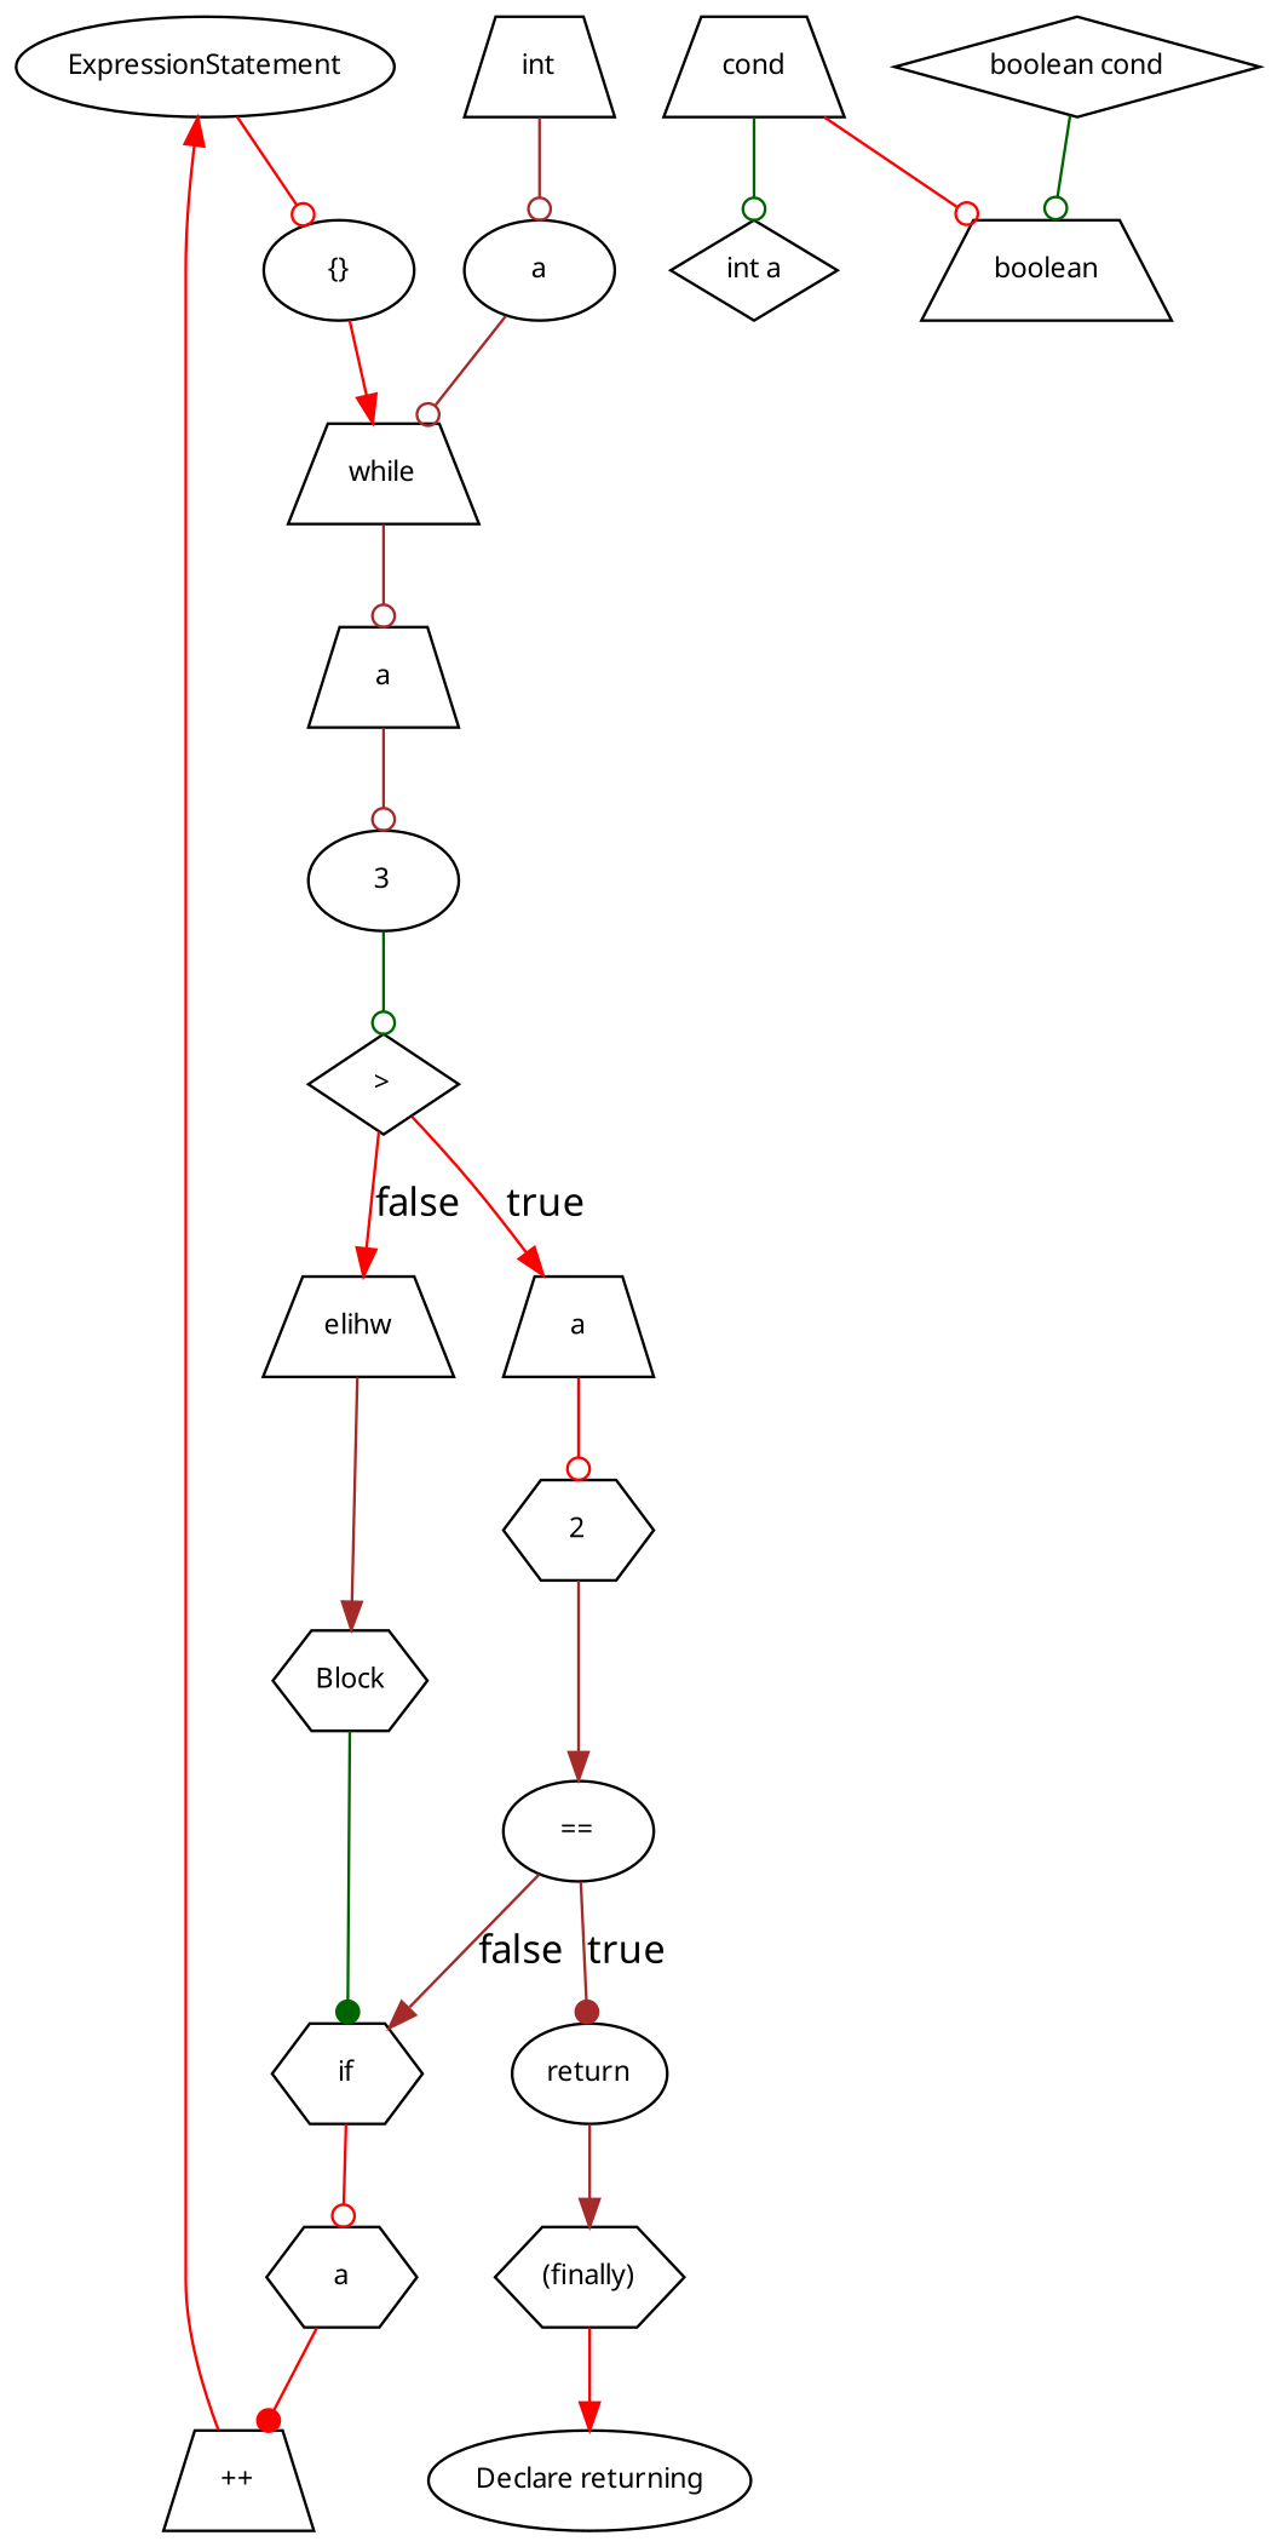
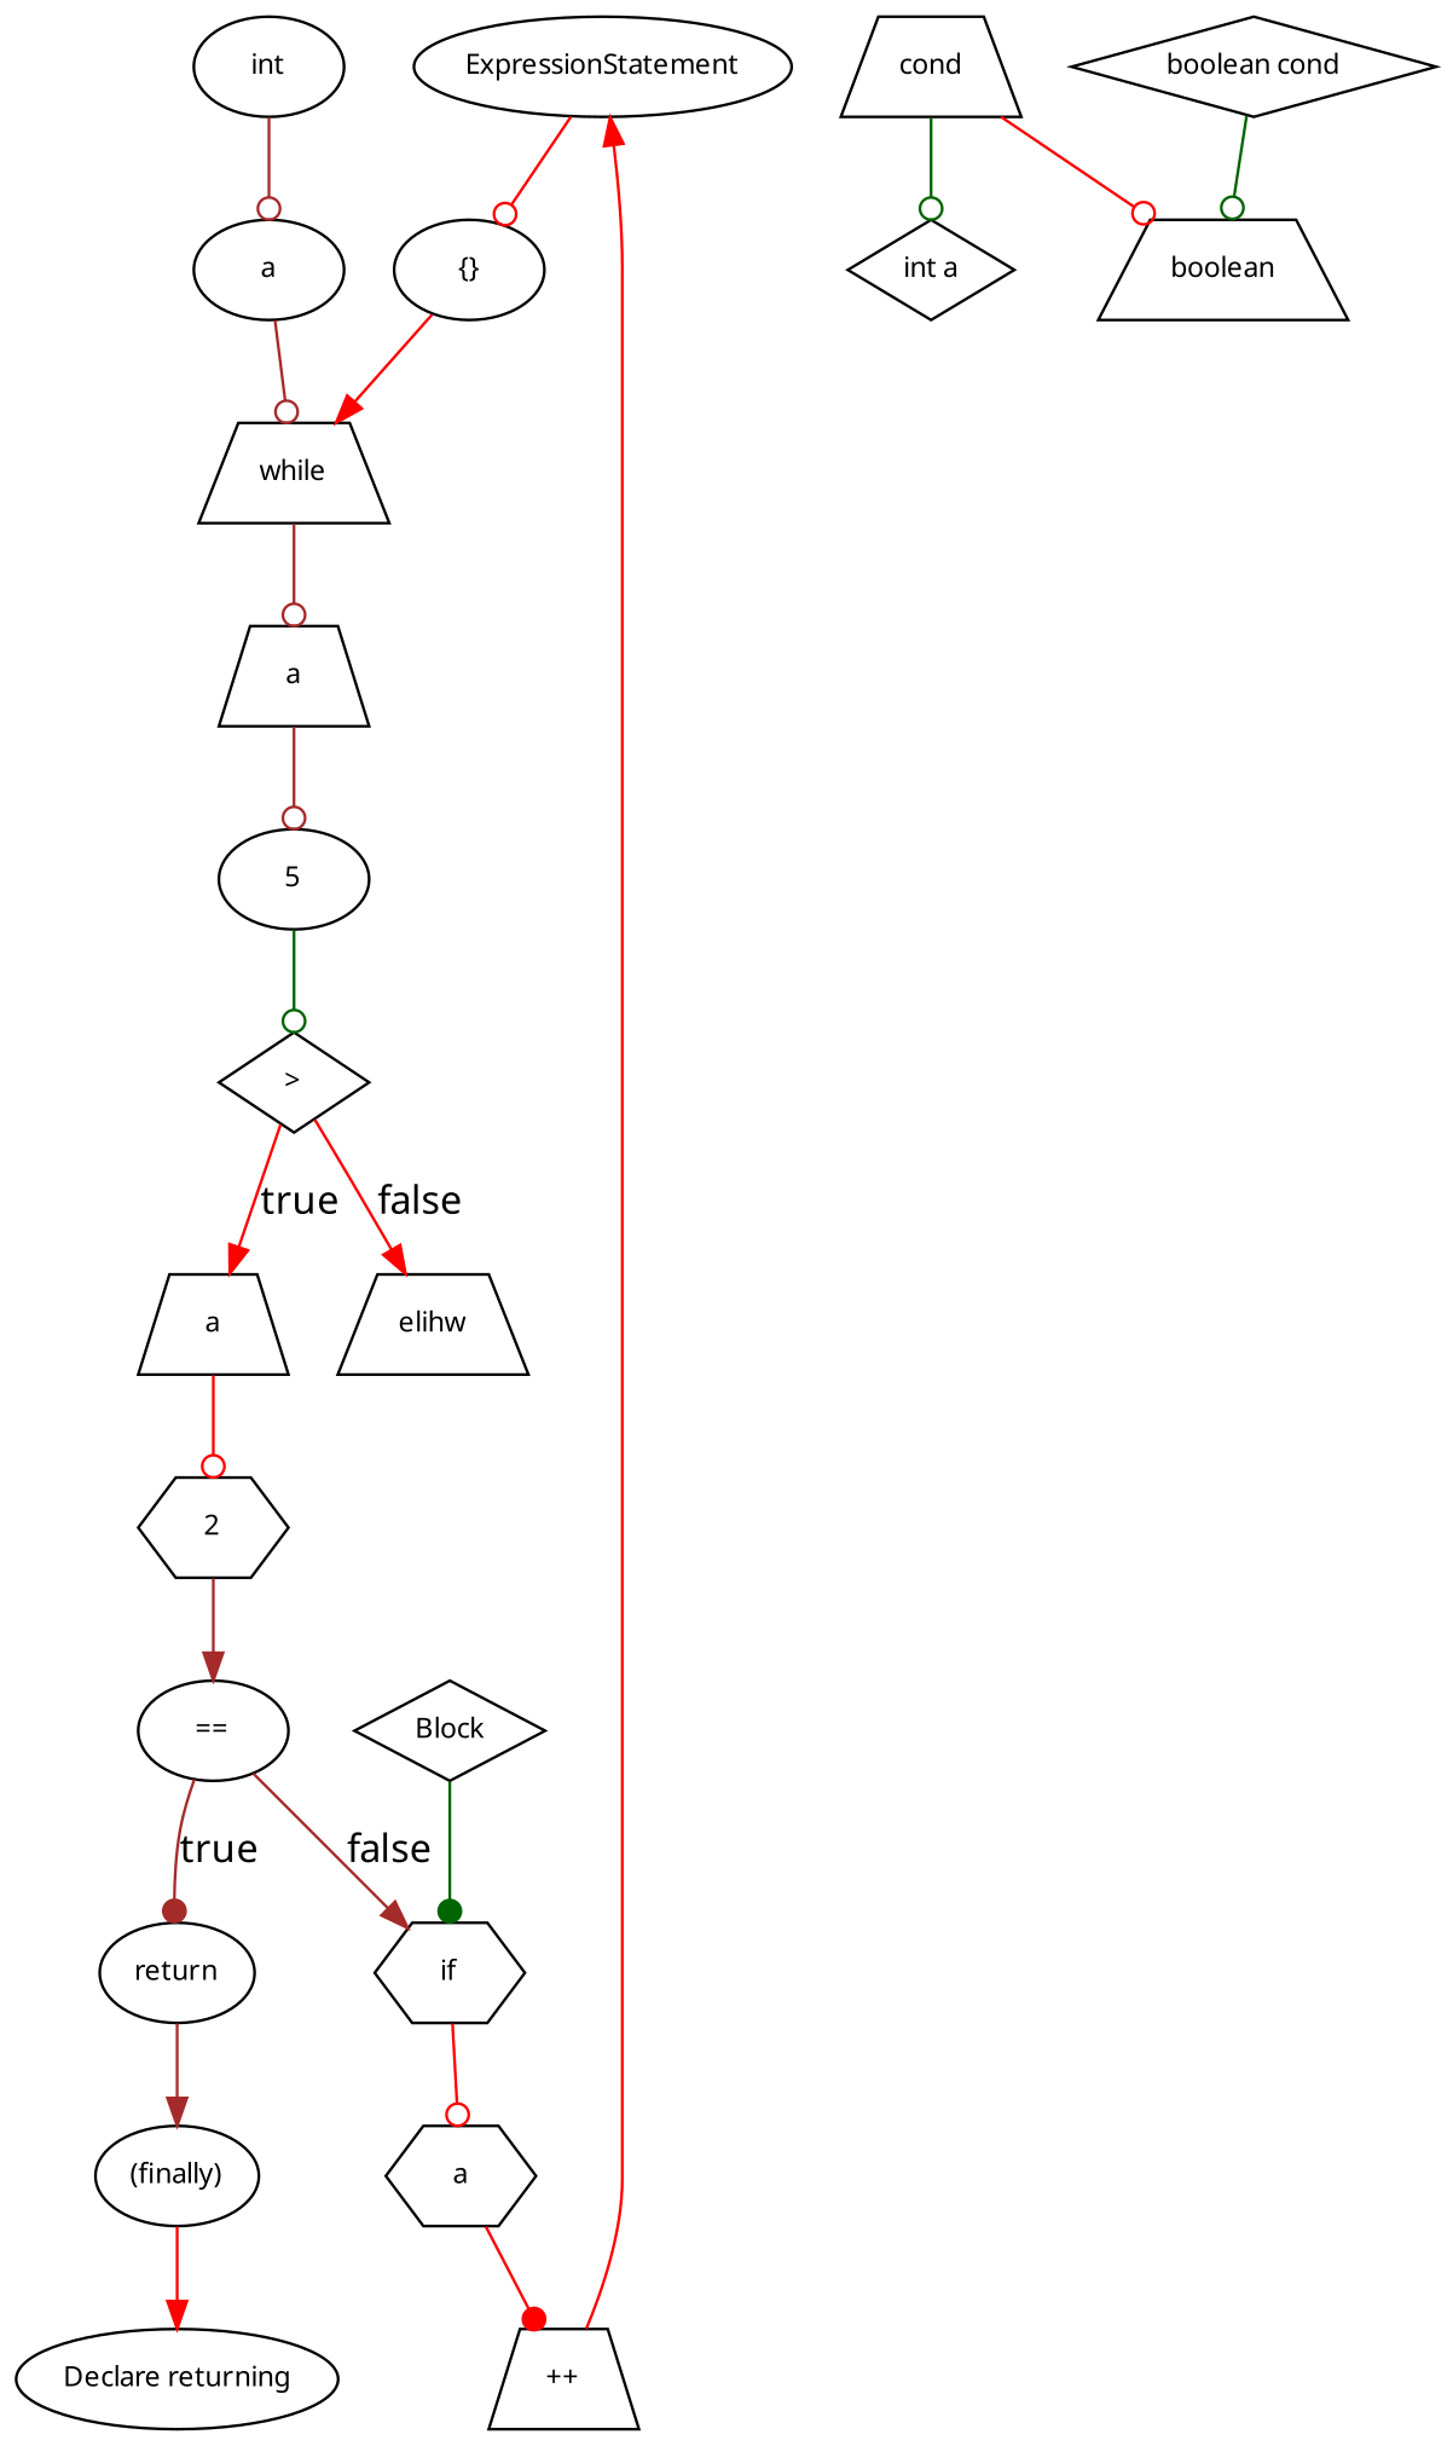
  digraph {
    fontname="Noto Sans"
    node [fontname="Noto Sans" fontsize=10 shape=ellipse]
    edge [arrowhead=odot color=red fontname="Noto Sans"]
    n1 [label=ExpressionStatement]
    n2 [label="{}"]
    n3 [label=while shape=trapezium]
    n4 [label=return]
-   n5 [label="(finally)" shape=hexagon]
+   n5 [label="(finally)"]
    n6 [label="Declare returning"]
    n7 [label=2 shape=hexagon]
    n8 [label="=="]
    n9 [label=if shape=hexagon]
    n10 [label=a shape=trapezium]
    n11 [label=a shape=hexagon]
    n12 [label="++" shape=trapezium]
    n13 [label=a shape=trapezium]
-   n14 [label=3]
+   n14 [label=5]
    n15 [label=">" shape=diamond]
    n16 [label=elihw shape=trapezium]
-   n17 [label=Block shape=hexagon]
+   n17 [label=Block shape=diamond]
    n18 [label=a]
-   n19 [label=int shape=trapezium]
+   n19 [label=int]
    n20 [label="int a" shape=diamond]
    n21 [label=cond shape=trapezium]
    n22 [label=boolean shape=trapezium]
    n23 [label="boolean cond" shape=diamond]
    n1 -> n2
    n2 -> n3 [arrowhead=normal]
    n3 -> n13 [color=brown]
    n4 -> n5 [arrowhead=normal color=brown]
    n5 -> n6 [arrowhead=normal]
    n7 -> n8 [arrowhead=normal color=brown]
    n8 -> n4 [arrowhead=dot color=brown label=true]
    n8 -> n9 [arrowhead=normal color=brown label=false]
    n9 -> n11
    n10 -> n7
    n11 -> n12 [arrowhead=dot]
    n12 -> n1 [arrowhead=normal]
    n13 -> n14 [color=brown]
    n14 -> n15 [color=darkgreen]
    n15 -> n10 [arrowhead=normal label=true]
    n15 -> n16 [arrowhead=normal label=false]
-   n16 -> n17 [arrowhead=normal color=brown]
    n17 -> n9 [arrowhead=dot color=darkgreen]
    n18 -> n3 [color=brown]
    n19 -> n18 [color=brown]
    n21 -> n20 [color=darkgreen]
    n21 -> n22
    n23 -> n22 [color=darkgreen]
  }
